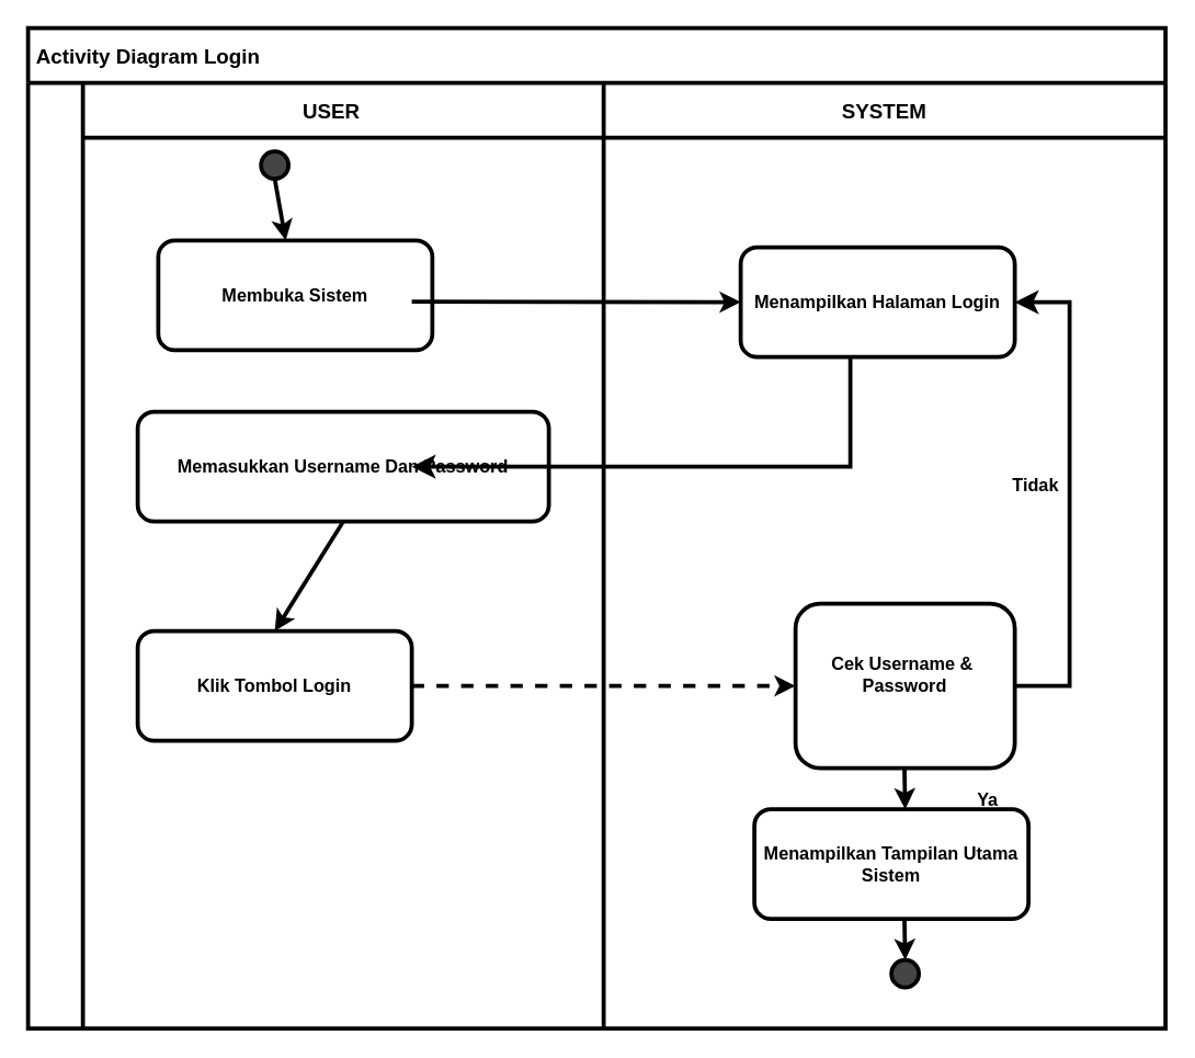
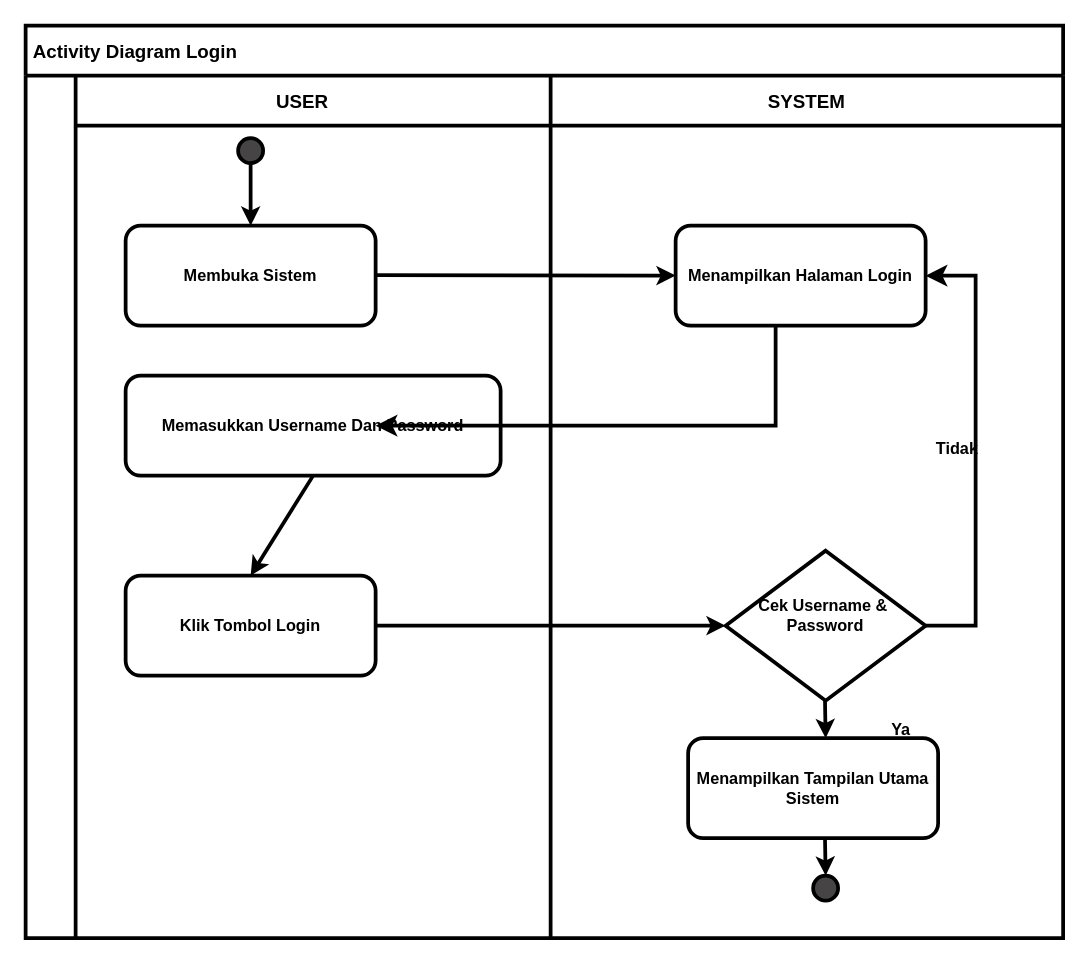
  <mxCell id="0" />
  <mxCell id="1" parent="0" />
  <mxCell id="2" value=" Activity Diagram Login" style="shape=table;childLayout=tableLayout;startSize=40;collapsible=0;recursiveResize=0;expand=0;strokeColor=default;align=left;verticalAlign=middle;fontFamily=Helvetica;fontSize=15;fontColor=default;fillColor=none;fontStyle=1;strokeWidth=3;" parent="1" vertex="1"><mxGeometry x="20" y="20" width="830" height="730" as="geometry" /></mxCell>
  <mxCell id="3" value="" style="shape=tableRow;horizontal=0;swimlaneHead=0;swimlaneBody=0;top=0;left=0;strokeColor=inherit;bottom=0;right=0;dropTarget=0;fontStyle=1;fillColor=none;points=[[0,0.5],[1,0.5]];portConstraint=eastwest;startSize=40;collapsible=0;recursiveResize=0;expand=0;align=center;verticalAlign=middle;fontFamily=Helvetica;fontSize=13;fontColor=default;strokeWidth=3;" parent="2" vertex="1"><mxGeometry y="40" width="830" height="690" as="geometry" /></mxCell>
  <mxCell id="4" value="USER    " style="swimlane;swimlaneHead=0;swimlaneBody=0;fontStyle=1;strokeColor=inherit;connectable=0;fillColor=none;startSize=40;collapsible=0;recursiveResize=0;expand=0;align=center;verticalAlign=middle;fontFamily=Helvetica;fontSize=15;fontColor=default;strokeWidth=3;" parent="3" vertex="1"><mxGeometry x="40" width="380" height="690" as="geometry"><mxRectangle width="380" height="690" as="alternateBounds" /></mxGeometry></mxCell>
  <mxCell id="5" style="edgeStyle=none;html=1;exitX=0.5;exitY=1;exitDx=0;exitDy=0;fontFamily=Helvetica;fontSize=13;fontColor=default;strokeWidth=3;fontStyle=1" parent="4" source="6" target="7" edge="1"><mxGeometry relative="1" as="geometry" /></mxCell>
  <mxCell id="6" value="" style="ellipse;whiteSpace=wrap;html=1;aspect=fixed;strokeColor=default;align=center;verticalAlign=middle;fontFamily=Helvetica;fontSize=13;fontColor=default;fillColor=light-dark(#464444, #ededed);strokeWidth=3;fontStyle=1" parent="4" vertex="1"><mxGeometry x="130" y="50" width="20" height="20" as="geometry" /></mxCell>
- <mxCell id="7" value="Membuka Sistem" style="rounded=1;whiteSpace=wrap;html=1;strokeColor=default;align=center;verticalAlign=middle;fontFamily=Helvetica;fontSize=13;fontColor=default;fillColor=none;strokeWidth=3;fontStyle=1" parent="4" vertex="1"><mxGeometry x="55" y="115" width="200" height="80" as="geometry" /></mxCell>
+ <mxCell id="7" value="Membuka Sistem" style="rounded=1;whiteSpace=wrap;html=1;strokeColor=default;align=center;verticalAlign=middle;fontFamily=Helvetica;fontSize=13;fontColor=default;fillColor=none;strokeWidth=3;fontStyle=1" parent="4" vertex="1"><mxGeometry x="40" y="120" width="200" height="80" as="geometry" /></mxCell>
  <mxCell id="8" value="Memasukkan Username Dan Password" style="rounded=1;whiteSpace=wrap;html=1;strokeColor=default;align=center;verticalAlign=middle;fontFamily=Helvetica;fontSize=13;fontColor=default;fillColor=none;strokeWidth=3;fontStyle=1" parent="4" vertex="1"><mxGeometry x="40" y="240" width="300" height="80" as="geometry" /></mxCell>
  <mxCell id="9" value="Klik Tombol Login" style="rounded=1;whiteSpace=wrap;html=1;strokeColor=default;align=center;verticalAlign=middle;fontFamily=Helvetica;fontSize=13;fontColor=default;fillColor=none;strokeWidth=3;fontStyle=1" parent="4" vertex="1"><mxGeometry x="40" y="400" width="200" height="80" as="geometry" /></mxCell>
  <mxCell id="10" value="" style="endArrow=classic;html=1;fontFamily=Helvetica;fontSize=13;fontColor=default;exitX=0.5;exitY=1;exitDx=0;exitDy=0;strokeWidth=3;fontStyle=1" parent="4" source="8" edge="1"><mxGeometry width="50" height="50" relative="1" as="geometry"><mxPoint x="140" y="360" as="sourcePoint" /><mxPoint x="140" y="400" as="targetPoint" /></mxGeometry></mxCell>
  <mxCell id="11" value="" style="endArrow=classic;html=1;fontFamily=Helvetica;fontSize=13;fontColor=default;entryX=0;entryY=0.5;entryDx=0;entryDy=0;strokeWidth=3;fontStyle=1" parent="4" target="14" edge="1"><mxGeometry width="50" height="50" relative="1" as="geometry"><mxPoint x="240" y="159.5" as="sourcePoint" /><mxPoint x="360" y="159.5" as="targetPoint" /></mxGeometry></mxCell>
  <mxCell id="12" value="SYSTEM" style="swimlane;swimlaneHead=0;swimlaneBody=0;fontStyle=1;strokeColor=inherit;connectable=0;fillColor=none;startSize=40;collapsible=0;recursiveResize=0;expand=0;align=center;verticalAlign=middle;fontFamily=Helvetica;fontSize=15;fontColor=default;strokeWidth=3;" parent="3" vertex="1"><mxGeometry x="420" width="410" height="690" as="geometry"><mxRectangle width="410" height="690" as="alternateBounds" /></mxGeometry></mxCell>
  <mxCell id="13" value="" style="ellipse;whiteSpace=wrap;html=1;aspect=fixed;strokeColor=default;align=center;verticalAlign=middle;fontFamily=Helvetica;fontSize=13;fontColor=default;fillColor=light-dark(#464444, #ededed);strokeWidth=3;fontStyle=1" parent="12" vertex="1"><mxGeometry x="210" y="640" width="20" height="20" as="geometry" /></mxCell>
  <mxCell id="14" value="Menampilkan Halaman Login" style="rounded=1;whiteSpace=wrap;html=1;strokeColor=default;align=center;verticalAlign=middle;fontFamily=Helvetica;fontSize=13;fontColor=default;fillColor=none;strokeWidth=3;fontStyle=1" parent="12" vertex="1"><mxGeometry x="100" y="120" width="200" height="80" as="geometry" /></mxCell>
- <mxCell id="15" value="Cek Username &amp;amp;&amp;nbsp;&lt;div&gt;Password&lt;div&gt;&lt;br&gt;&lt;/div&gt;&lt;/div&gt;" style="whiteSpace=wrap;html=1;strokeColor=default;align=center;verticalAlign=middle;fontFamily=Helvetica;fontSize=13;fontColor=default;fillColor=none;strokeWidth=3;fontStyle=1;rounded=1;" parent="12" vertex="1"><mxGeometry x="140" y="380" width="160" height="120" as="geometry" /></mxCell>
+ <mxCell id="15" value="Cek Username &amp;amp;&amp;nbsp;&lt;div&gt;Password&lt;div&gt;&lt;br&gt;&lt;/div&gt;&lt;/div&gt;" style="rhombus;whiteSpace=wrap;html=1;strokeColor=default;align=center;verticalAlign=middle;fontFamily=Helvetica;fontSize=13;fontColor=default;fillColor=none;strokeWidth=3;fontStyle=1" parent="12" vertex="1"><mxGeometry x="140" y="380" width="160" height="120" as="geometry" /></mxCell>
  <mxCell id="16" value="Menampilkan Tampilan Utama Sistem" style="rounded=1;whiteSpace=wrap;html=1;strokeColor=default;align=center;verticalAlign=middle;fontFamily=Helvetica;fontSize=13;fontColor=default;fillColor=none;strokeWidth=3;fontStyle=1" parent="12" vertex="1"><mxGeometry x="110" y="530" width="200" height="80" as="geometry" /></mxCell>
  <mxCell id="17" value="" style="edgeStyle=elbowEdgeStyle;elbow=horizontal;endArrow=classic;html=1;curved=0;rounded=0;endSize=8;startSize=8;fontFamily=Helvetica;fontSize=13;fontColor=default;strokeWidth=3;fontStyle=1" parent="12" edge="1"><mxGeometry width="50" height="50" relative="1" as="geometry"><mxPoint x="180" y="200" as="sourcePoint" /><mxPoint x="-140" y="280" as="targetPoint" /><Array as="points"><mxPoint x="180" y="270" /></Array></mxGeometry></mxCell>
  <mxCell id="18" value="" style="edgeStyle=elbowEdgeStyle;elbow=horizontal;endArrow=classic;html=1;curved=0;rounded=0;endSize=8;startSize=8;fontFamily=Helvetica;fontSize=13;fontColor=default;entryX=1;entryY=0.5;entryDx=0;entryDy=0;strokeWidth=3;fontStyle=1" parent="12" target="14" edge="1"><mxGeometry width="50" height="50" relative="1" as="geometry"><mxPoint x="300" y="440" as="sourcePoint" /><mxPoint x="350" y="390" as="targetPoint" /><Array as="points"><mxPoint x="340" y="300" /></Array></mxGeometry></mxCell>
  <mxCell id="19" value="" style="endArrow=classic;html=1;fontFamily=Helvetica;fontSize=13;fontColor=default;exitX=0.5;exitY=1;exitDx=0;exitDy=0;strokeWidth=3;fontStyle=1" parent="12" edge="1"><mxGeometry width="50" height="50" relative="1" as="geometry"><mxPoint x="219.5" y="500" as="sourcePoint" /><mxPoint x="220" y="530" as="targetPoint" /></mxGeometry></mxCell>
  <mxCell id="20" style="edgeStyle=none;html=1;exitX=0.5;exitY=1;exitDx=0;exitDy=0;fontFamily=Helvetica;fontSize=13;fontColor=default;strokeWidth=3;fontStyle=1" parent="12" edge="1"><mxGeometry relative="1" as="geometry"><mxPoint x="219.5" y="610" as="sourcePoint" /><mxPoint x="220" y="640" as="targetPoint" /></mxGeometry></mxCell>
- <mxCell id="21" value="Tidak" style="text;html=1;align=center;verticalAlign=middle;resizable=0;points=[];autosize=1;strokeColor=none;fillColor=none;fontFamily=Helvetica;fontSize=13;fontColor=default;strokeWidth=3;fontStyle=1" parent="12" vertex="1"><mxGeometry x="290" y="278" width="50" height="30" as="geometry" /></mxCell>
- <mxCell id="22" value="" style="endArrow=classic;html=1;fontFamily=Helvetica;fontSize=13;fontColor=default;exitX=1;exitY=0.5;exitDx=0;exitDy=0;entryX=0;entryY=0.5;entryDx=0;entryDy=0;strokeWidth=3;fontStyle=1;dashed=1;" parent="3" source="9" target="15" edge="1"><mxGeometry width="50" height="50" relative="1" as="geometry"><mxPoint x="320" y="440" as="sourcePoint" /><mxPoint x="320" y="520" as="targetPoint" /></mxGeometry></mxCell>
+ <mxCell id="21" value="Tidak" style="text;html=1;align=center;verticalAlign=middle;resizable=0;points=[];autosize=1;strokeColor=none;fillColor=none;fontFamily=Helvetica;fontSize=13;fontColor=default;strokeWidth=3;fontStyle=1" parent="12" vertex="1"><mxGeometry x="300" y="283" width="50" height="30" as="geometry" /></mxCell>
+ <mxCell id="22" value="" style="endArrow=classic;html=1;fontFamily=Helvetica;fontSize=13;fontColor=default;exitX=1;exitY=0.5;exitDx=0;exitDy=0;entryX=0;entryY=0.5;entryDx=0;entryDy=0;strokeWidth=3;fontStyle=1" parent="3" source="9" target="15" edge="1"><mxGeometry width="50" height="50" relative="1" as="geometry"><mxPoint x="320" y="440" as="sourcePoint" /><mxPoint x="320" y="520" as="targetPoint" /></mxGeometry></mxCell>
  <mxCell id="23" value="Ya" style="text;html=1;align=center;verticalAlign=middle;resizable=0;points=[];autosize=1;strokeColor=none;fillColor=none;fontFamily=Helvetica;fontSize=13;fontColor=default;strokeWidth=3;fontStyle=1" parent="1" vertex="1"><mxGeometry x="700" y="568" width="40" height="30" as="geometry" /></mxCell>
